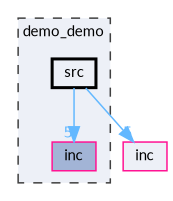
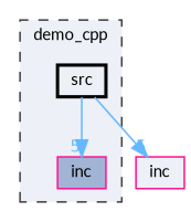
  digraph {
    compound=true
    fontname=Lato
    node [color=deeppink fillcolor="#edf0f7" fontname=Lato fontsize=10 shape=box style=filled]
    edge [color=steelblue1 fontcolor=steelblue1 fontname=Lato fontsize=10 headlabel=5 labeldistance=1.5 labelfontname=Helvetica labelfontsize=10]
    n1 [fillcolor="#a2b4d6" height=0.2 label=inc width=0.4]
    n2 [color=black height=0.2 label=src style="filled,bold" width=0.4]
    n3 [height=0.2 label=inc width=0.4]
    subgraph cluster_1 {
      bgcolor="#edf0f7"
      fontsize=10
-     label=demo_demo
+     label=demo_cpp
      pencolor=grey25
      style="filled,dashed"
      n1
      n2
    }
    n2 -> n1
    n2 -> n3
  }
